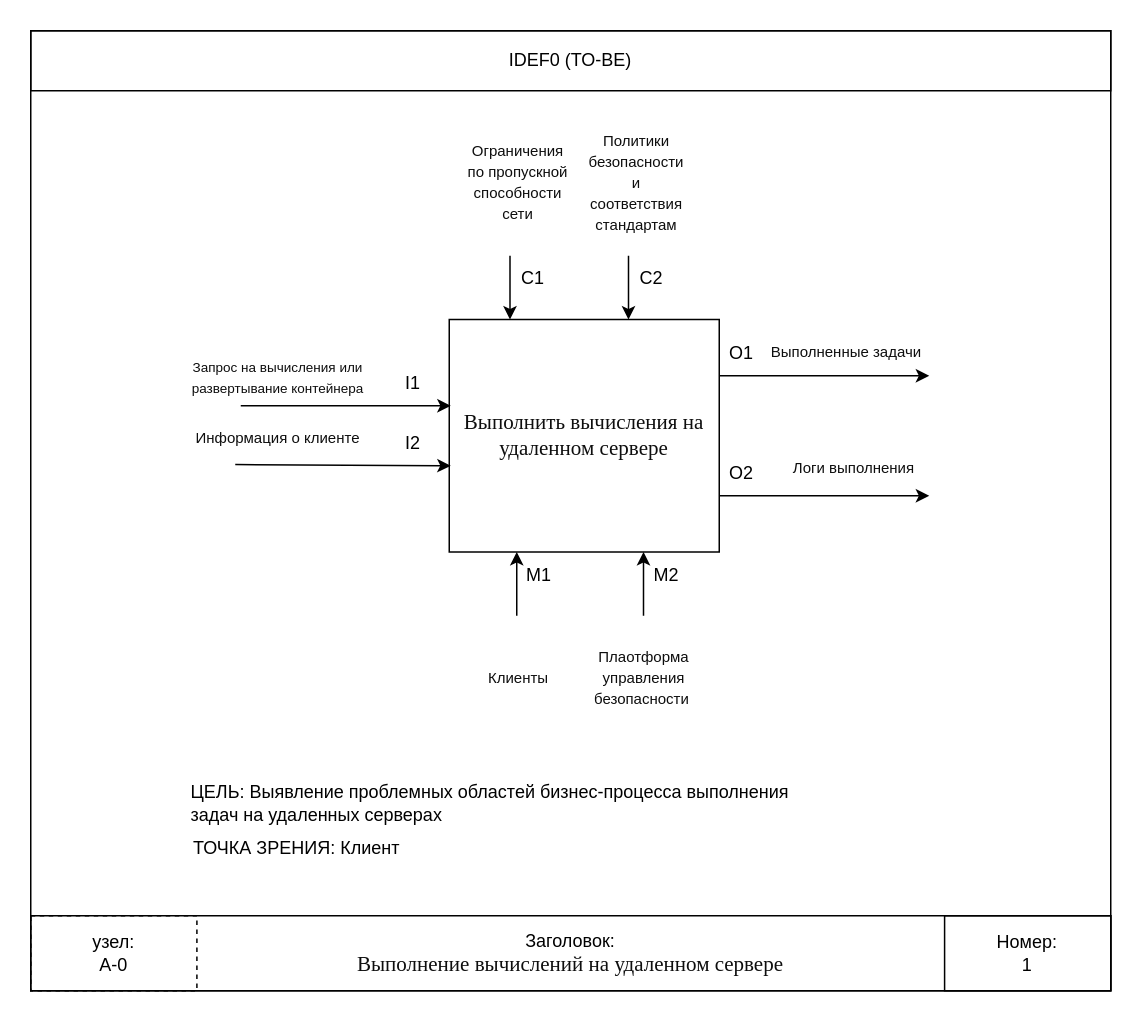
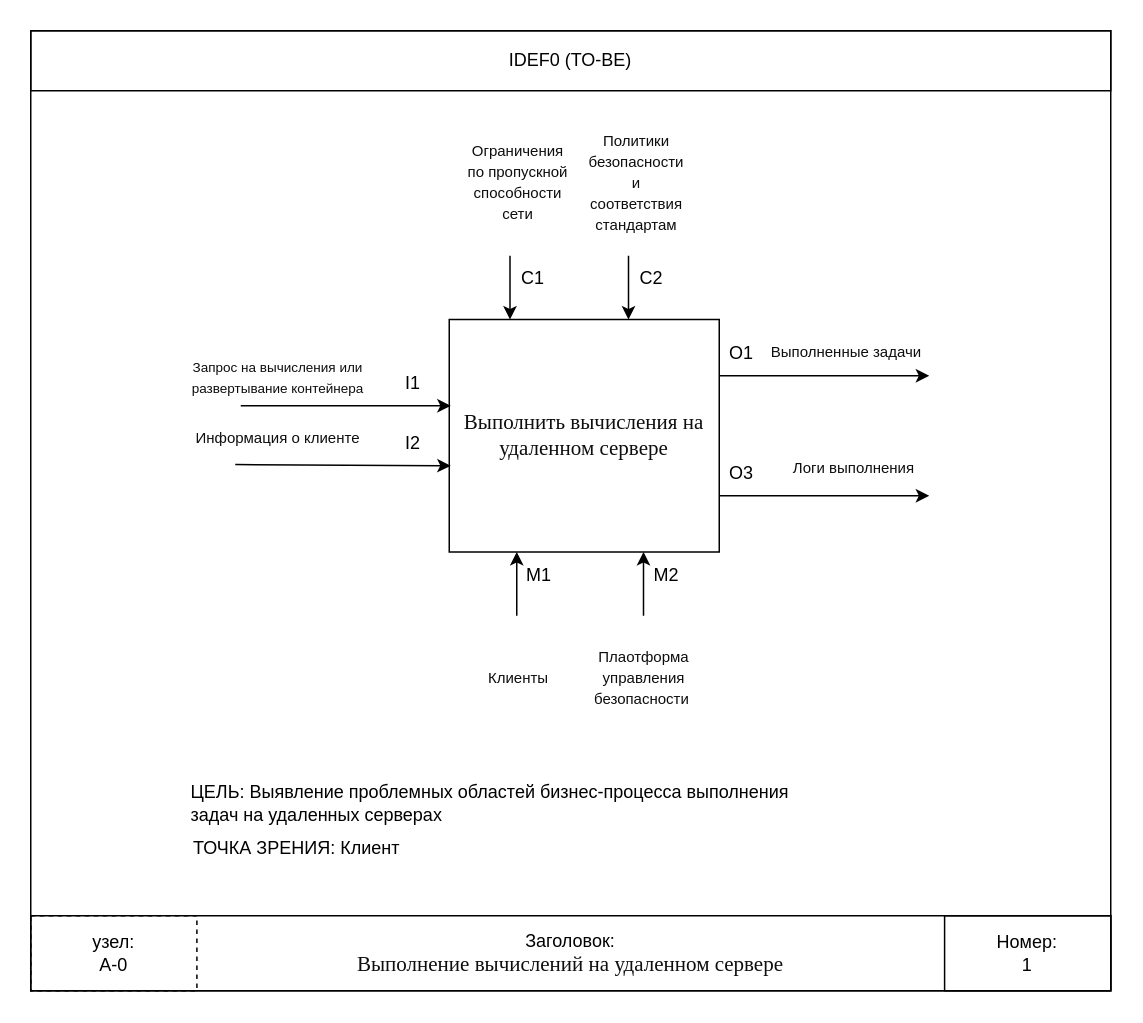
  <mxCell id="0" />
  <mxCell id="1" parent="0" />
  <mxCell id="2" value="" style="rounded=0;whiteSpace=wrap;html=1;fillColor=none;movable=0;resizable=0;rotatable=0;deletable=0;editable=0;locked=1;connectable=0;imageAspect=0;" parent="1" vertex="1"><mxGeometry x="20" y="20" width="720" height="640" as="geometry" /></mxCell>
  <mxCell id="3" value="Заголовок:&lt;div&gt;&lt;p style=&quot;margin: 0px; font-variant-numeric: normal; font-variant-east-asian: normal; font-variant-alternates: normal; font-size-adjust: none; font-kerning: auto; font-optical-sizing: auto; font-feature-settings: normal; font-variation-settings: normal; font-variant-position: normal; font-variant-emoji: normal; font-stretch: normal; font-size: 14px; line-height: normal; font-family: &amp;quot;.AppleSystemUIFont&amp;quot;; color: rgb(14, 14, 14); text-align: start;&quot; class=&quot;p1&quot;&gt;Выполнение вычислений на удаленном сервере&lt;/p&gt;&lt;/div&gt;" style="rounded=0;whiteSpace=wrap;html=1;fillColor=none;movable=1;resizable=1;rotatable=1;deletable=1;editable=1;locked=0;connectable=1;" parent="1" vertex="1"><mxGeometry x="20" y="610" width="720" height="50" as="geometry" /></mxCell>
  <mxCell id="4" value="узел:&lt;div&gt;А-0&lt;/div&gt;" style="rounded=0;whiteSpace=wrap;html=1;fillColor=none;movable=1;resizable=1;rotatable=1;deletable=1;editable=1;locked=0;connectable=1;dashed=1;" parent="1" vertex="1"><mxGeometry x="20" y="610" width="110.77" height="50" as="geometry" /></mxCell>
  <mxCell id="5" value="Номер:&lt;div&gt;1&lt;/div&gt;" style="rounded=0;whiteSpace=wrap;html=1;fillColor=none;movable=1;resizable=1;rotatable=1;deletable=1;editable=1;locked=0;connectable=1;" parent="1" vertex="1"><mxGeometry x="629.23" y="610" width="110.77" height="50" as="geometry" /></mxCell>
  <mxCell id="6" value="IDEF0 (TO-BE)" style="rounded=0;whiteSpace=wrap;html=1;fillColor=none;movable=1;resizable=1;rotatable=1;deletable=1;editable=1;locked=0;connectable=1;" parent="1" vertex="1"><mxGeometry x="20" y="20" width="720" height="40" as="geometry" /></mxCell>
  <mxCell id="7" value="&lt;span style=&quot;color: rgb(14, 14, 14); font-family: &amp;quot;.AppleSystemUIFont&amp;quot;; font-size: 14px; text-align: start;&quot;&gt;Выполнить вычисления на удаленном сервере&lt;/span&gt;" style="rounded=0;whiteSpace=wrap;html=1;fillColor=none;movable=1;resizable=1;rotatable=1;deletable=1;editable=1;locked=0;connectable=1;" parent="1" vertex="1"><mxGeometry x="299" y="212.5" width="180" height="155" as="geometry" /></mxCell>
  <mxCell id="8" value="" style="endArrow=classic;html=1;rounded=0;exitX=0.309;exitY=0.981;exitDx=0;exitDy=0;exitPerimeter=0;movable=1;resizable=1;rotatable=1;deletable=1;editable=1;locked=0;connectable=1;" parent="1" source="19" edge="1"><mxGeometry width="50" height="50" relative="1" as="geometry"><mxPoint x="216.667" y="60" as="sourcePoint" /><mxPoint x="300" y="310" as="targetPoint" /></mxGeometry></mxCell>
  <mxCell id="9" value="" style="endArrow=classic;html=1;rounded=0;exitX=0.083;exitY=0.5;exitDx=0;exitDy=0;exitPerimeter=0;movable=1;resizable=1;rotatable=1;deletable=1;editable=1;locked=0;connectable=1;" parent="1" edge="1"><mxGeometry width="50" height="50" relative="1" as="geometry"><mxPoint x="160" y="270" as="sourcePoint" /><mxPoint x="300" y="270" as="targetPoint" /></mxGeometry></mxCell>
  <mxCell id="10" value="" style="endArrow=classic;html=1;rounded=0;entryX=0.25;entryY=0;entryDx=0;entryDy=0;exitX=0;exitY=0;exitDx=0;exitDy=0;movable=1;resizable=1;rotatable=1;deletable=1;editable=1;locked=0;connectable=1;" parent="1" source="15" edge="1"><mxGeometry width="50" height="50" relative="1" as="geometry"><mxPoint x="339.5" y="89.5" as="sourcePoint" /><mxPoint x="339.5" y="212.5" as="targetPoint" /></mxGeometry></mxCell>
  <mxCell id="11" value="" style="endArrow=classic;html=1;rounded=0;exitX=0.083;exitY=0.5;exitDx=0;exitDy=0;exitPerimeter=0;movable=1;resizable=1;rotatable=1;deletable=1;editable=1;locked=0;connectable=1;" parent="1" edge="1"><mxGeometry width="50" height="50" relative="1" as="geometry"><mxPoint x="479" y="330" as="sourcePoint" /><mxPoint x="619" y="330" as="targetPoint" /></mxGeometry></mxCell>
  <mxCell id="12" value="" style="endArrow=classic;html=1;rounded=0;exitX=0.083;exitY=0.5;exitDx=0;exitDy=0;exitPerimeter=0;movable=1;resizable=1;rotatable=1;deletable=1;editable=1;locked=0;connectable=1;" parent="1" edge="1"><mxGeometry width="50" height="50" relative="1" as="geometry"><mxPoint x="479" y="250" as="sourcePoint" /><mxPoint x="619" y="250" as="targetPoint" /></mxGeometry></mxCell>
  <mxCell id="13" value="I1" style="text;html=1;align=center;verticalAlign=middle;whiteSpace=wrap;rounded=0;movable=1;resizable=1;rotatable=1;deletable=1;editable=1;locked=0;connectable=1;" parent="1" vertex="1"><mxGeometry x="260" y="240" width="30" height="30" as="geometry" /></mxCell>
  <mxCell id="14" value="I2" style="text;html=1;align=center;verticalAlign=middle;whiteSpace=wrap;rounded=0;movable=1;resizable=1;rotatable=1;deletable=1;editable=1;locked=0;connectable=1;" parent="1" vertex="1"><mxGeometry x="260" y="280" width="30" height="30" as="geometry" /></mxCell>
  <mxCell id="15" value="C1" style="text;html=1;align=center;verticalAlign=middle;whiteSpace=wrap;rounded=0;movable=1;resizable=1;rotatable=1;deletable=1;editable=1;locked=0;connectable=1;" parent="1" vertex="1"><mxGeometry x="339.5" y="170" width="30" height="30" as="geometry" /></mxCell>
  <mxCell id="16" value="O1" style="text;html=1;align=center;verticalAlign=middle;whiteSpace=wrap;rounded=0;movable=1;resizable=1;rotatable=1;deletable=1;editable=1;locked=0;connectable=1;" parent="1" vertex="1"><mxGeometry x="479" y="220" width="30" height="30" as="geometry" /></mxCell>
- <mxCell id="17" value="O2" style="text;html=1;align=center;verticalAlign=middle;whiteSpace=wrap;rounded=0;movable=1;resizable=1;rotatable=1;deletable=1;editable=1;locked=0;connectable=1;" parent="1" vertex="1"><mxGeometry x="479" y="300" width="30" height="30" as="geometry" /></mxCell>
+ <mxCell id="17" value="O3" style="text;html=1;align=center;verticalAlign=middle;whiteSpace=wrap;rounded=0;movable=1;resizable=1;rotatable=1;deletable=1;editable=1;locked=0;connectable=1;" parent="1" vertex="1"><mxGeometry x="479" y="300" width="30" height="30" as="geometry" /></mxCell>
  <mxCell id="18" value="&lt;p class=&quot;p1&quot; style=&quot;margin: 0px; font-variant-numeric: normal; font-variant-east-asian: normal; font-variant-alternates: normal; font-size-adjust: none; font-kerning: auto; font-optical-sizing: auto; font-feature-settings: normal; font-variation-settings: normal; font-variant-position: normal; font-variant-emoji: normal; font-stretch: normal; line-height: normal; color: rgb(14, 14, 14);&quot;&gt;&lt;font style=&quot;font-size: 9px;&quot; face=&quot;Helvetica&quot;&gt;Запрос на вычисления или развертывание контейнера&lt;/font&gt;&lt;/p&gt;" style="text;html=1;align=center;verticalAlign=middle;whiteSpace=wrap;rounded=0;movable=1;resizable=1;rotatable=1;deletable=1;editable=1;locked=0;connectable=1;" parent="1" vertex="1"><mxGeometry x="110" y="230" width="150" height="40" as="geometry" /></mxCell>
  <mxCell id="19" value="&lt;p class=&quot;p1&quot; style=&quot;margin: 0px; font-variant-numeric: normal; font-variant-east-asian: normal; font-variant-alternates: normal; font-size-adjust: none; font-kerning: auto; font-optical-sizing: auto; font-feature-settings: normal; font-variation-settings: normal; font-variant-position: normal; font-variant-emoji: normal; font-stretch: normal; line-height: normal;&quot;&gt;&lt;font size=&quot;1&quot; color=&quot;#0e0e0e&quot;&gt;Информация о клиенте&lt;/font&gt;&lt;/p&gt;" style="text;html=1;align=center;verticalAlign=middle;whiteSpace=wrap;rounded=0;movable=1;resizable=1;rotatable=1;deletable=1;editable=1;locked=0;connectable=1;" parent="1" vertex="1"><mxGeometry x="110" y="270" width="150" height="40" as="geometry" /></mxCell>
  <mxCell id="20" value="&lt;p class=&quot;p1&quot; style=&quot;margin: 0px; font-variant-numeric: normal; font-variant-east-asian: normal; font-variant-alternates: normal; font-size-adjust: none; font-kerning: auto; font-optical-sizing: auto; font-feature-settings: normal; font-variation-settings: normal; font-variant-position: normal; font-variant-emoji: normal; font-stretch: normal; line-height: normal;&quot;&gt;&lt;font size=&quot;1&quot; color=&quot;#0e0e0e&quot;&gt;Ограничения по пропускной способности сети&lt;/font&gt;&lt;/p&gt;" style="text;html=1;align=center;verticalAlign=middle;whiteSpace=wrap;rounded=0;movable=1;resizable=1;rotatable=1;deletable=1;editable=1;locked=0;connectable=1;" parent="1" vertex="1"><mxGeometry x="309.5" y="80" width="70" height="80" as="geometry" /></mxCell>
  <mxCell id="21" value="" style="endArrow=classic;html=1;rounded=0;entryX=0.25;entryY=0;entryDx=0;entryDy=0;exitX=0;exitY=0;exitDx=0;exitDy=0;movable=1;resizable=1;rotatable=1;deletable=1;editable=1;locked=0;connectable=1;" parent="1" source="22" edge="1"><mxGeometry width="50" height="50" relative="1" as="geometry"><mxPoint x="418.5" y="89.5" as="sourcePoint" /><mxPoint x="418.5" y="212.5" as="targetPoint" /></mxGeometry></mxCell>
  <mxCell id="22" value="C2" style="text;html=1;align=center;verticalAlign=middle;whiteSpace=wrap;rounded=0;movable=1;resizable=1;rotatable=1;deletable=1;editable=1;locked=0;connectable=1;" parent="1" vertex="1"><mxGeometry x="418.5" y="170" width="30" height="30" as="geometry" /></mxCell>
  <mxCell id="23" value="&lt;p class=&quot;p1&quot; style=&quot;margin: 0px; font-variant-numeric: normal; font-variant-east-asian: normal; font-variant-alternates: normal; font-size-adjust: none; font-kerning: auto; font-optical-sizing: auto; font-feature-settings: normal; font-variation-settings: normal; font-variant-position: normal; font-variant-emoji: normal; font-stretch: normal; line-height: normal;&quot;&gt;&lt;font size=&quot;1&quot; color=&quot;#0e0e0e&quot;&gt;Политики безопасности и соответствия стандартам&lt;/font&gt;&lt;/p&gt;" style="text;html=1;align=center;verticalAlign=middle;whiteSpace=wrap;rounded=0;movable=1;resizable=1;rotatable=1;deletable=1;editable=1;locked=0;connectable=1;" parent="1" vertex="1"><mxGeometry x="388.5" y="80" width="70" height="80" as="geometry" /></mxCell>
  <mxCell id="24" value="" style="endArrow=classic;html=1;rounded=0;entryX=0.5;entryY=1;entryDx=0;entryDy=0;movable=1;resizable=1;rotatable=1;deletable=1;editable=1;locked=0;connectable=1;" parent="1" edge="1"><mxGeometry width="50" height="50" relative="1" as="geometry"><mxPoint x="344" y="410" as="sourcePoint" /><mxPoint x="344" y="367.5" as="targetPoint" /></mxGeometry></mxCell>
  <mxCell id="25" value="M1" style="text;html=1;align=center;verticalAlign=middle;whiteSpace=wrap;rounded=0;movable=1;resizable=1;rotatable=1;deletable=1;editable=1;locked=0;connectable=1;" parent="1" vertex="1"><mxGeometry x="344" y="367.5" width="30" height="30" as="geometry" /></mxCell>
  <mxCell id="26" value="&lt;p class=&quot;p1&quot; style=&quot;margin: 0px; font-variant-numeric: normal; font-variant-east-asian: normal; font-variant-alternates: normal; font-size-adjust: none; font-kerning: auto; font-optical-sizing: auto; font-feature-settings: normal; font-variation-settings: normal; font-variant-position: normal; font-variant-emoji: normal; font-stretch: normal; line-height: normal;&quot;&gt;&lt;font size=&quot;1&quot; color=&quot;#0e0e0e&quot;&gt;&amp;nbsp;Клиенты&lt;/font&gt;&lt;/p&gt;" style="text;html=1;align=center;verticalAlign=middle;whiteSpace=wrap;rounded=0;movable=1;resizable=1;rotatable=1;deletable=1;editable=1;locked=0;connectable=1;" parent="1" vertex="1"><mxGeometry x="309" y="410" width="70" height="80" as="geometry" /></mxCell>
  <mxCell id="27" value="" style="endArrow=classic;html=1;rounded=0;entryX=0.5;entryY=1;entryDx=0;entryDy=0;movable=1;resizable=1;rotatable=1;deletable=1;editable=1;locked=0;connectable=1;" parent="1" edge="1"><mxGeometry width="50" height="50" relative="1" as="geometry"><mxPoint x="428.5" y="410" as="sourcePoint" /><mxPoint x="428.5" y="367.5" as="targetPoint" /></mxGeometry></mxCell>
  <mxCell id="28" value="M2" style="text;html=1;align=center;verticalAlign=middle;whiteSpace=wrap;rounded=0;movable=1;resizable=1;rotatable=1;deletable=1;editable=1;locked=0;connectable=1;" parent="1" vertex="1"><mxGeometry x="428.5" y="367.5" width="30" height="30" as="geometry" /></mxCell>
  <mxCell id="29" value="&lt;p class=&quot;p1&quot; style=&quot;margin: 0px; font-variant-numeric: normal; font-variant-east-asian: normal; font-variant-alternates: normal; font-size-adjust: none; font-kerning: auto; font-optical-sizing: auto; font-feature-settings: normal; font-variation-settings: normal; font-variant-position: normal; font-variant-emoji: normal; font-stretch: normal; line-height: normal;&quot;&gt;&lt;font size=&quot;1&quot; color=&quot;#0e0e0e&quot;&gt;Плаотформа управления безопасности&amp;nbsp;&lt;/font&gt;&lt;/p&gt;" style="text;html=1;align=center;verticalAlign=middle;whiteSpace=wrap;rounded=0;movable=1;resizable=1;rotatable=1;deletable=1;editable=1;locked=0;connectable=1;" parent="1" vertex="1"><mxGeometry x="393.5" y="410" width="70" height="80" as="geometry" /></mxCell>
  <mxCell id="30" value="&lt;p class=&quot;p1&quot; style=&quot;margin: 0px; font-variant-numeric: normal; font-variant-east-asian: normal; font-variant-alternates: normal; font-size-adjust: none; font-kerning: auto; font-optical-sizing: auto; font-feature-settings: normal; font-variation-settings: normal; font-variant-position: normal; font-variant-emoji: normal; font-stretch: normal; line-height: normal;&quot;&gt;&lt;font size=&quot;1&quot; color=&quot;#0e0e0e&quot;&gt;Выполненные задачи&lt;/font&gt;&lt;/p&gt;" style="text;html=1;align=center;verticalAlign=middle;whiteSpace=wrap;rounded=0;movable=1;resizable=1;rotatable=1;deletable=1;editable=1;locked=0;connectable=1;" parent="1" vertex="1"><mxGeometry x="509" y="212.5" width="110" height="40" as="geometry" /></mxCell>
  <mxCell id="31" value="&lt;p class=&quot;p1&quot; style=&quot;margin: 0px; font-variant-numeric: normal; font-variant-east-asian: normal; font-variant-alternates: normal; font-size-adjust: none; font-kerning: auto; font-optical-sizing: auto; font-feature-settings: normal; font-variation-settings: normal; font-variant-position: normal; font-variant-emoji: normal; font-stretch: normal; line-height: normal;&quot;&gt;&lt;font size=&quot;1&quot; color=&quot;#0e0e0e&quot;&gt;Логи выполнения&lt;/font&gt;&lt;/p&gt;" style="text;html=1;align=center;verticalAlign=middle;whiteSpace=wrap;rounded=0;movable=1;resizable=1;rotatable=1;deletable=1;editable=1;locked=0;connectable=1;" parent="1" vertex="1"><mxGeometry x="519" y="290" width="100" height="40" as="geometry" /></mxCell>
  <mxCell id="32" value="ТОЧКА ЗРЕНИЯ: Клиент" style="text;html=1;align=center;verticalAlign=middle;whiteSpace=wrap;rounded=0;" parent="1" vertex="1"><mxGeometry x="125" y="550" width="144.61" height="30" as="geometry" /></mxCell>
  <mxCell id="33" value="ЦЕЛЬ:&amp;nbsp;Выявление проблемных областей бизнес-процесса выполнения задач на удаленных серверах&amp;nbsp;" style="text;html=1;align=left;verticalAlign=middle;whiteSpace=wrap;rounded=0;" parent="1" vertex="1"><mxGeometry x="125" y="520" width="404" height="30" as="geometry" /></mxCell>
